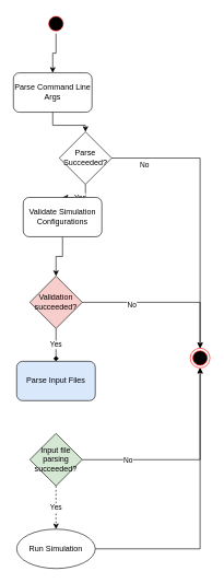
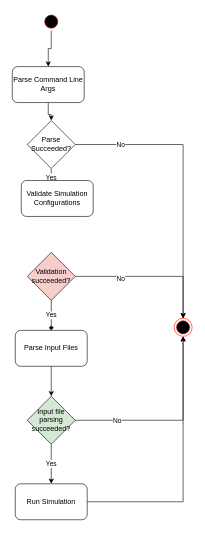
  <mxCell id="0" />
  <mxCell id="1" parent="0" />
  <mxCell id="2" value="" style="edgeStyle=orthogonalEdgeStyle;rounded=0;orthogonalLoop=1;jettySize=auto;html=1;" edge="1" parent="1" source="3" target="10"><mxGeometry relative="1" as="geometry"><mxPoint x="85" y="100" as="targetPoint" /></mxGeometry></mxCell>
  <mxCell id="3" value="" style="ellipse;html=1;shape=startState;fillColor=#000000;strokeColor=#ff0000;" vertex="1" parent="1"><mxGeometry x="70" y="20" width="30" height="30" as="geometry" /></mxCell>
  <mxCell id="4" style="edgeStyle=orthogonalEdgeStyle;rounded=0;orthogonalLoop=1;jettySize=auto;html=1;" edge="1" parent="1" source="7" target="8"><mxGeometry relative="1" as="geometry" /></mxCell>
  <mxCell id="5" value="&lt;div&gt;No&lt;/div&gt;" style="edgeLabel;html=1;align=center;verticalAlign=middle;resizable=0;points=[];" vertex="1" connectable="0" parent="4"><mxGeometry x="-0.319" y="-1" relative="1" as="geometry"><mxPoint x="-85" y="-1" as="offset" /></mxGeometry></mxCell>
  <mxCell id="6" value="&lt;div&gt;Yes&lt;/div&gt;" style="edgeStyle=orthogonalEdgeStyle;rounded=0;orthogonalLoop=1;jettySize=auto;html=1;" edge="1" parent="1" source="7" target="12"><mxGeometry relative="1" as="geometry" /></mxCell>
- <mxCell id="7" value="&lt;div&gt;Parse Succeeded?&lt;/div&gt;" style="rhombus;whiteSpace=wrap;html=1;" vertex="1" parent="1"><mxGeometry x="90" y="200" width="80" height="80" as="geometry" /></mxCell>
+ <mxCell id="7" value="&lt;div&gt;Parse Succeeded?&lt;/div&gt;" style="rhombus;whiteSpace=wrap;html=1;" vertex="1" parent="1"><mxGeometry x="45" y="200" width="80" height="80" as="geometry" /></mxCell>
  <mxCell id="8" value="" style="ellipse;html=1;shape=endState;fillColor=#000000;strokeColor=#ff0000;" vertex="1" parent="1"><mxGeometry x="290" y="530" width="30" height="30" as="geometry" /></mxCell>
  <mxCell id="9" value="" style="edgeStyle=orthogonalEdgeStyle;rounded=0;orthogonalLoop=1;jettySize=auto;html=1;" edge="1" parent="1" source="10" target="7"><mxGeometry relative="1" as="geometry" /></mxCell>
  <mxCell id="10" value="Parse Command Line Args" style="rounded=1;whiteSpace=wrap;html=1;" vertex="1" parent="1"><mxGeometry x="20" y="110" width="120" height="60" as="geometry" /></mxCell>
- <mxCell id="11" value="" style="edgeStyle=orthogonalEdgeStyle;rounded=0;orthogonalLoop=1;jettySize=auto;html=1;" edge="1" parent="1" source="12" target="16"><mxGeometry relative="1" as="geometry" /></mxCell>
  <mxCell id="12" value="Validate Simulation Configurations" style="rounded=1;whiteSpace=wrap;html=1;" vertex="1" parent="1"><mxGeometry x="35" y="300" width="120" height="60" as="geometry" /></mxCell>
  <mxCell id="13" value="Yes" style="edgeStyle=orthogonalEdgeStyle;rounded=0;orthogonalLoop=1;jettySize=auto;html=1;endArrow=diamond;" edge="1" parent="1" source="16" target="18"><mxGeometry relative="1" as="geometry" /></mxCell>
  <mxCell id="14" style="edgeStyle=orthogonalEdgeStyle;rounded=0;orthogonalLoop=1;jettySize=auto;html=1;exitX=1;exitY=0.5;exitDx=0;exitDy=0;entryX=0.5;entryY=0;entryDx=0;entryDy=0;" edge="1" parent="1" source="16" target="8"><mxGeometry relative="1" as="geometry" /></mxCell>
  <mxCell id="15" value="No" style="edgeLabel;html=1;align=center;verticalAlign=middle;resizable=0;points=[];" vertex="1" connectable="0" parent="14"><mxGeometry x="-0.412" y="-4" relative="1" as="geometry"><mxPoint x="1" as="offset" /></mxGeometry></mxCell>
  <mxCell id="16" value="Validation succeeded?" style="rhombus;whiteSpace=wrap;html=1;fillColor=#f8cecc;" vertex="1" parent="1"><mxGeometry x="45" y="420" width="80" height="80" as="geometry" /></mxCell>
- <mxCell id="18" value="Parse Input Files" style="rounded=1;whiteSpace=wrap;html=1;fillColor=#dae8fc;" vertex="1" parent="1"><mxGeometry x="25" y="550" width="120" height="60" as="geometry" /></mxCell>
+ <mxCell id="17" value="" style="edgeStyle=orthogonalEdgeStyle;rounded=0;orthogonalLoop=1;jettySize=auto;html=1;" edge="1" parent="1" source="18" target="22"><mxGeometry relative="1" as="geometry" /></mxCell>
+ <mxCell id="18" value="Parse Input Files" style="rounded=1;whiteSpace=wrap;html=1;" vertex="1" parent="1"><mxGeometry x="25" y="550" width="120" height="60" as="geometry" /></mxCell>
  <mxCell id="19" style="edgeStyle=orthogonalEdgeStyle;rounded=0;orthogonalLoop=1;jettySize=auto;html=1;" edge="1" parent="1" source="22" target="8"><mxGeometry relative="1" as="geometry" /></mxCell>
  <mxCell id="20" value="No" style="edgeLabel;html=1;align=center;verticalAlign=middle;resizable=0;points=[];" vertex="1" connectable="0" parent="19"><mxGeometry x="-0.566" y="-5" relative="1" as="geometry"><mxPoint y="-5" as="offset" /></mxGeometry></mxCell>
- <mxCell id="21" value="Yes" style="edgeStyle=orthogonalEdgeStyle;rounded=0;orthogonalLoop=1;jettySize=auto;html=1;dashed=1;" edge="1" parent="1" source="22" target="24"><mxGeometry relative="1" as="geometry" /></mxCell>
+ <mxCell id="21" value="Yes" style="edgeStyle=orthogonalEdgeStyle;rounded=0;orthogonalLoop=1;jettySize=auto;html=1;" edge="1" parent="1" source="22" target="24"><mxGeometry relative="1" as="geometry" /></mxCell>
  <mxCell id="22" value="Input file parsing succeeded?" style="rhombus;whiteSpace=wrap;html=1;fillColor=#d5e8d4;" vertex="1" parent="1"><mxGeometry x="45" y="660" width="80" height="80" as="geometry" /></mxCell>
  <mxCell id="23" style="edgeStyle=orthogonalEdgeStyle;rounded=0;orthogonalLoop=1;jettySize=auto;html=1;exitX=1;exitY=0.5;exitDx=0;exitDy=0;" edge="1" parent="1" source="24" target="8"><mxGeometry relative="1" as="geometry" /></mxCell>
- <mxCell id="24" value="Run Simulation" style="ellipse;whiteSpace=wrap;html=1;" vertex="1" parent="1"><mxGeometry x="25" y="806" width="120" height="60" as="geometry" /></mxCell>
+ <mxCell id="24" value="Run Simulation" style="rounded=1;whiteSpace=wrap;html=1;" vertex="1" parent="1"><mxGeometry x="25" y="806" width="120" height="60" as="geometry" /></mxCell>
